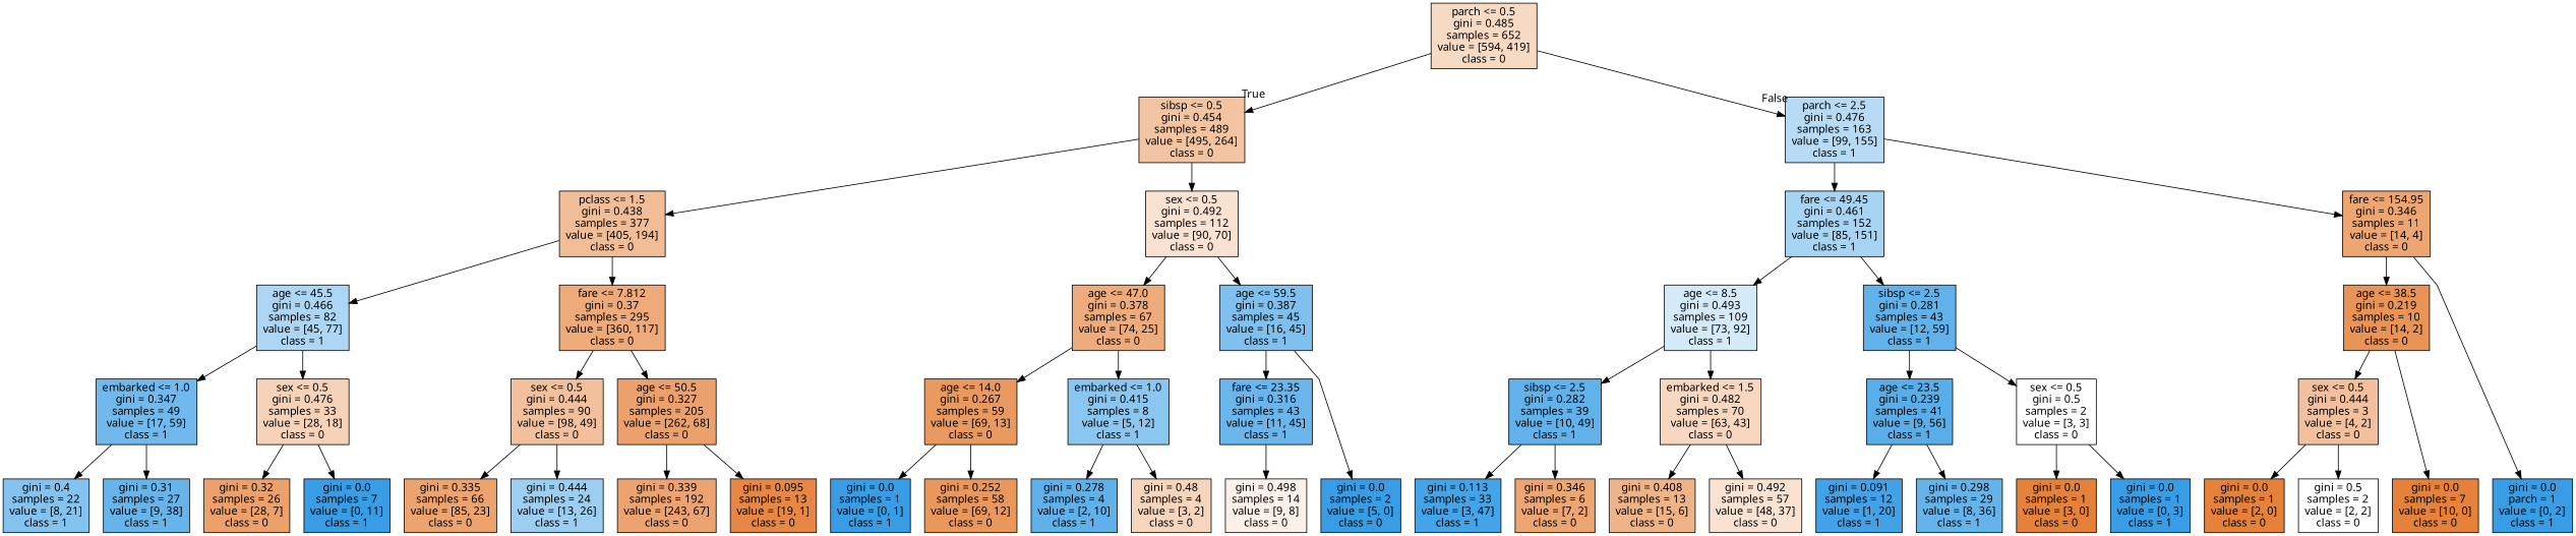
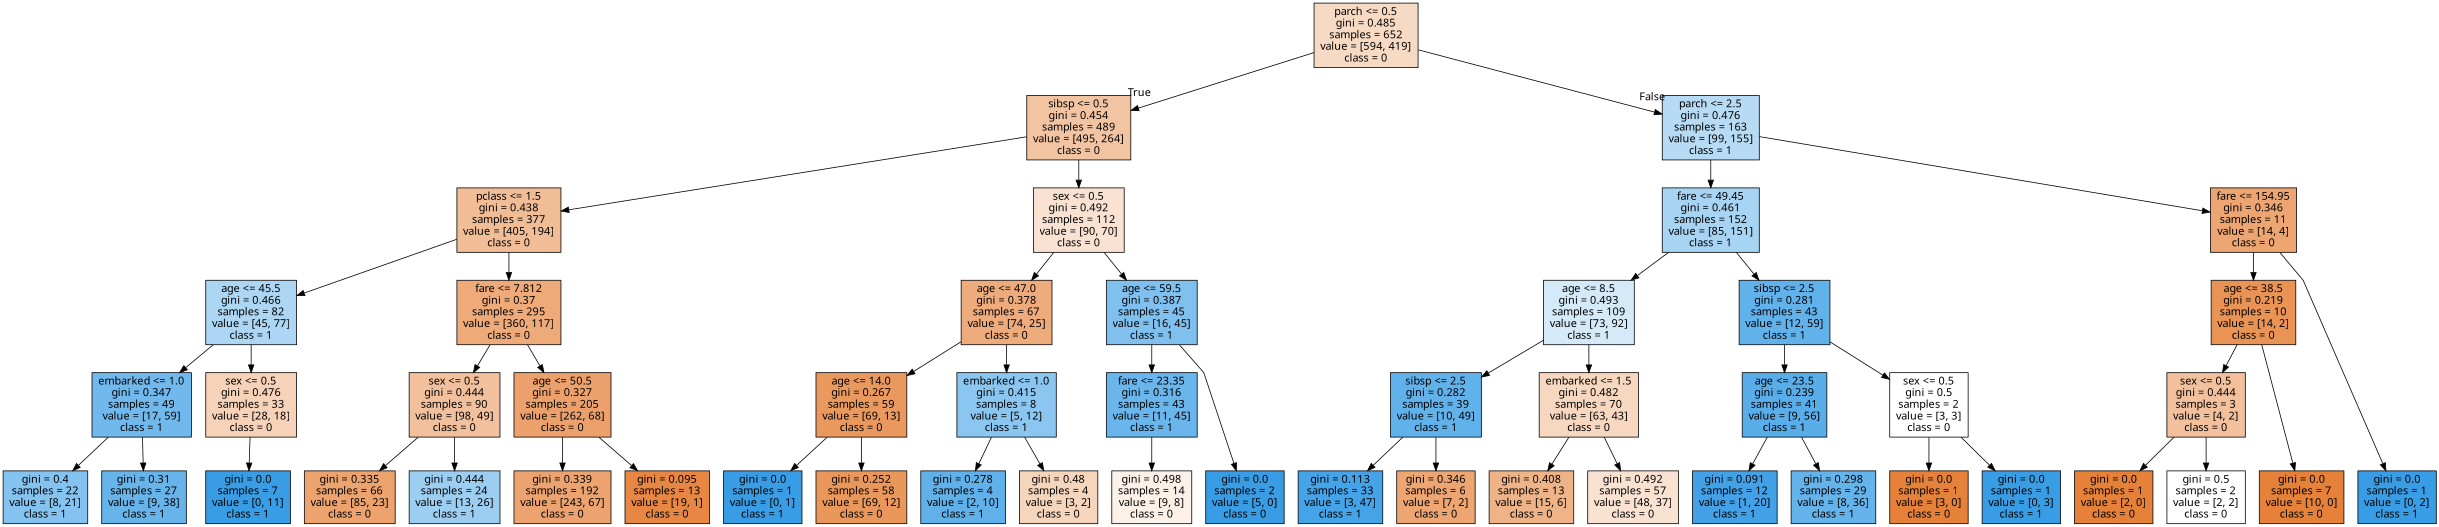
  digraph {
    fontname="Noto Sans"
    ranksep=equally
    splines=polyline
    node [color=black fillcolor="#399de5ff" fontname="Noto Sans" shape=box style=filled]
    edge [fontname="Noto Sans"]
    n1 [fillcolor="#e581394b" label="parch <= 0.5\ngini = 0.485\nsamples = 652\nvalue = [594, 419]\nclass = 0"]
    n2 [fillcolor="#e5813977" label="sibsp <= 0.5\ngini = 0.454\nsamples = 489\nvalue = [495, 264]\nclass = 0"]
    n3 [fillcolor="#399de55c" label="parch <= 2.5\ngini = 0.476\nsamples = 163\nvalue = [99, 155]\nclass = 1"]
    n4 [fillcolor="#e5813985" label="pclass <= 1.5\ngini = 0.438\nsamples = 377\nvalue = [405, 194]\nclass = 0"]
    n5 [fillcolor="#e5813939" label="sex <= 0.5\ngini = 0.492\nsamples = 112\nvalue = [90, 70]\nclass = 0"]
    n6 [fillcolor="#399de56f" label="fare <= 49.45\ngini = 0.461\nsamples = 152\nvalue = [85, 151]\nclass = 1"]
    n7 [fillcolor="#e58139b6" label="fare <= 154.95\ngini = 0.346\nsamples = 11\nvalue = [14, 4]\nclass = 0"]
    n8 [fillcolor="#399de56a" label="age <= 45.5\ngini = 0.466\nsamples = 82\nvalue = [45, 77]\nclass = 1"]
    n9 [fillcolor="#e58139ac" label="fare <= 7.812\ngini = 0.37\nsamples = 295\nvalue = [360, 117]\nclass = 0"]
    n10 [fillcolor="#e58139a9" label="age <= 47.0\ngini = 0.378\nsamples = 67\nvalue = [74, 25]\nclass = 0"]
    n11 [fillcolor="#399de5a4" label="age <= 59.5\ngini = 0.387\nsamples = 45\nvalue = [16, 45]\nclass = 1"]
    n12 [fillcolor="#399de535" label="age <= 8.5\ngini = 0.493\nsamples = 109\nvalue = [73, 92]\nclass = 1"]
    n13 [fillcolor="#399de5cb" label="sibsp <= 2.5\ngini = 0.281\nsamples = 43\nvalue = [12, 59]\nclass = 1"]
    n14 [fillcolor="#e58139db" label="age <= 38.5\ngini = 0.219\nsamples = 10\nvalue = [14, 2]\nclass = 0"]
    n15 [fillcolor="#399de5b6" label="embarked <= 1.0\ngini = 0.347\nsamples = 49\nvalue = [17, 59]\nclass = 1"]
    n16 [fillcolor="#e581395b" label="sex <= 0.5\ngini = 0.476\nsamples = 33\nvalue = [28, 18]\nclass = 0"]
    n17 [fillcolor="#e581397f" label="sex <= 0.5\ngini = 0.444\nsamples = 90\nvalue = [98, 49]\nclass = 0"]
    n18 [fillcolor="#e58139bd" label="age <= 50.5\ngini = 0.327\nsamples = 205\nvalue = [262, 68]\nclass = 0"]
    n19 [fillcolor="#e58139cf" label="age <= 14.0\ngini = 0.267\nsamples = 59\nvalue = [69, 13]\nclass = 0"]
    n20 [fillcolor="#399de595" label="embarked <= 1.0\ngini = 0.415\nsamples = 8\nvalue = [5, 12]\nclass = 1"]
    n21 [fillcolor="#399de5c1" label="fare <= 23.35\ngini = 0.316\nsamples = 43\nvalue = [11, 45]\nclass = 1"]
    n22 [fillcolor="#399de5cb" label="sibsp <= 2.5\ngini = 0.282\nsamples = 39\nvalue = [10, 49]\nclass = 1"]
    n23 [fillcolor="#e5813951" label="embarked <= 1.5\ngini = 0.482\nsamples = 70\nvalue = [63, 43]\nclass = 0"]
    n24 [fillcolor="#399de5d6" label="age <= 23.5\ngini = 0.239\nsamples = 41\nvalue = [9, 56]\nclass = 1"]
    n25 [fillcolor="#e5813900" label="sex <= 0.5\ngini = 0.5\nsamples = 2\nvalue = [3, 3]\nclass = 0"]
    n26 [fillcolor="#e581397f" label="sex <= 0.5\ngini = 0.444\nsamples = 3\nvalue = [4, 2]\nclass = 0"]
    n27 [fillcolor="#399de59e" label="gini = 0.4\nsamples = 22\nvalue = [8, 21]\nclass = 1"]
    n28 [fillcolor="#399de5c3" label="gini = 0.31\nsamples = 27\nvalue = [9, 38]\nclass = 1"]
-   n29 [fillcolor="#e58139bf" label="gini = 0.32\nsamples = 26\nvalue = [28, 7]\nclass = 0"]
    n30 [label="gini = 0.0\nsamples = 7\nvalue = [0, 11]\nclass = 1"]
    n31 [fillcolor="#e58139ba" label="gini = 0.335\nsamples = 66\nvalue = [85, 23]\nclass = 0"]
    n32 [fillcolor="#399de57f" label="gini = 0.444\nsamples = 24\nvalue = [13, 26]\nclass = 1"]
    n33 [fillcolor="#e58139b9" label="gini = 0.339\nsamples = 192\nvalue = [243, 67]\nclass = 0"]
    n34 [fillcolor="#e58139f2" label="gini = 0.095\nsamples = 13\nvalue = [19, 1]\nclass = 0"]
    n35 [label="gini = 0.0\nsamples = 1\nvalue = [0, 1]\nclass = 1"]
    n36 [fillcolor="#e58139d3" label="gini = 0.252\nsamples = 58\nvalue = [69, 12]\nclass = 0"]
    n37 [fillcolor="#399de5cc" label="gini = 0.278\nsamples = 4\nvalue = [2, 10]\nclass = 1"]
    n38 [fillcolor="#e5813955" label="gini = 0.48\nsamples = 4\nvalue = [3, 2]\nclass = 0"]
    n39 [fillcolor="#e581391c" label="gini = 0.498\nsamples = 14\nvalue = [9, 8]\nclass = 0"]
    n40 [label="gini = 0.0\nsamples = 2\nvalue = [5, 0]\nclass = 0"]
    n41 [fillcolor="#399de5ef" label="gini = 0.113\nsamples = 33\nvalue = [3, 47]\nclass = 1"]
    n42 [fillcolor="#e58139b6" label="gini = 0.346\nsamples = 6\nvalue = [7, 2]\nclass = 0"]
    n43 [fillcolor="#e5813999" label="gini = 0.408\nsamples = 13\nvalue = [15, 6]\nclass = 0"]
    n44 [fillcolor="#e581393a" label="gini = 0.492\nsamples = 57\nvalue = [48, 37]\nclass = 0"]
    n45 [fillcolor="#399de5f2" label="gini = 0.091\nsamples = 12\nvalue = [1, 20]\nclass = 1"]
    n46 [fillcolor="#399de5c6" label="gini = 0.298\nsamples = 29\nvalue = [8, 36]\nclass = 1"]
    n47 [fillcolor="#e58139ff" label="gini = 0.0\nsamples = 1\nvalue = [3, 0]\nclass = 0"]
    n48 [label="gini = 0.0\nsamples = 1\nvalue = [0, 3]\nclass = 1"]
    n49 [fillcolor="#e58139ff" label="gini = 0.0\nsamples = 1\nvalue = [2, 0]\nclass = 0"]
    n50 [fillcolor="#e5813900" label="gini = 0.5\nsamples = 2\nvalue = [2, 2]\nclass = 0"]
    n51 [fillcolor="#e58139ff" label="gini = 0.0\nsamples = 7\nvalue = [10, 0]\nclass = 0"]
-   n52 [label="gini = 0.0\nparch = 1\nvalue = [0, 2]\nclass = 1"]
+   n52 [label="gini = 0.0\nsamples = 1\nvalue = [0, 2]\nclass = 1"]
    subgraph sub_1 {
      rank=same
      n1
    }
    subgraph sub_2 {
      rank=same
      n2
      n3
    }
    subgraph sub_3 {
      rank=same
      n4
      n5
      n6
      n7
    }
    subgraph sub_4 {
      rank=same
      n8
      n9
      n10
      n11
      n12
      n13
      n14
    }
    subgraph sub_5 {
      rank=same
      n15
      n16
      n17
      n18
      n19
      n20
      n21
      n22
      n23
      n24
      n25
      n26
    }
    subgraph sub_6 {
      rank=same
      n27
      n28
-     n29
      n30
      n31
      n32
      n33
      n34
      n35
      n36
      n37
      n38
      n39
      n40
      n41
      n42
      n43
      n44
      n45
      n46
      n47
      n48
      n49
      n50
      n51
      n52
    }
    n1 -> n2 [headlabel=True labelangle=45 labeldistance=2.5]
    n1 -> n3 [headlabel=False labelangle=-45 labeldistance=2.5]
    n2 -> n4
    n2 -> n5
    n3 -> n6
    n3 -> n7
    n4 -> n8
    n4 -> n9
    n5 -> n10
    n5 -> n11
    n6 -> n12
    n6 -> n13
    n7 -> n14
    n7 -> n52
    n8 -> n15
    n8 -> n16
    n9 -> n17
    n9 -> n18
    n10 -> n19
    n10 -> n20
    n11 -> n21
    n11 -> n40
    n12 -> n22
    n12 -> n23
    n13 -> n24
    n13 -> n25
    n14 -> n26
    n14 -> n51
    n15 -> n27
    n15 -> n28
-   n16 -> n29
    n16 -> n30
    n17 -> n31
    n17 -> n32
    n18 -> n33
    n18 -> n34
    n19 -> n35
    n19 -> n36
    n20 -> n37
    n20 -> n38
    n21 -> n39
    n22 -> n41
    n22 -> n42
    n23 -> n43
    n23 -> n44
    n24 -> n45
    n24 -> n46
    n25 -> n47
    n25 -> n48
    n26 -> n49
    n26 -> n50
  }
